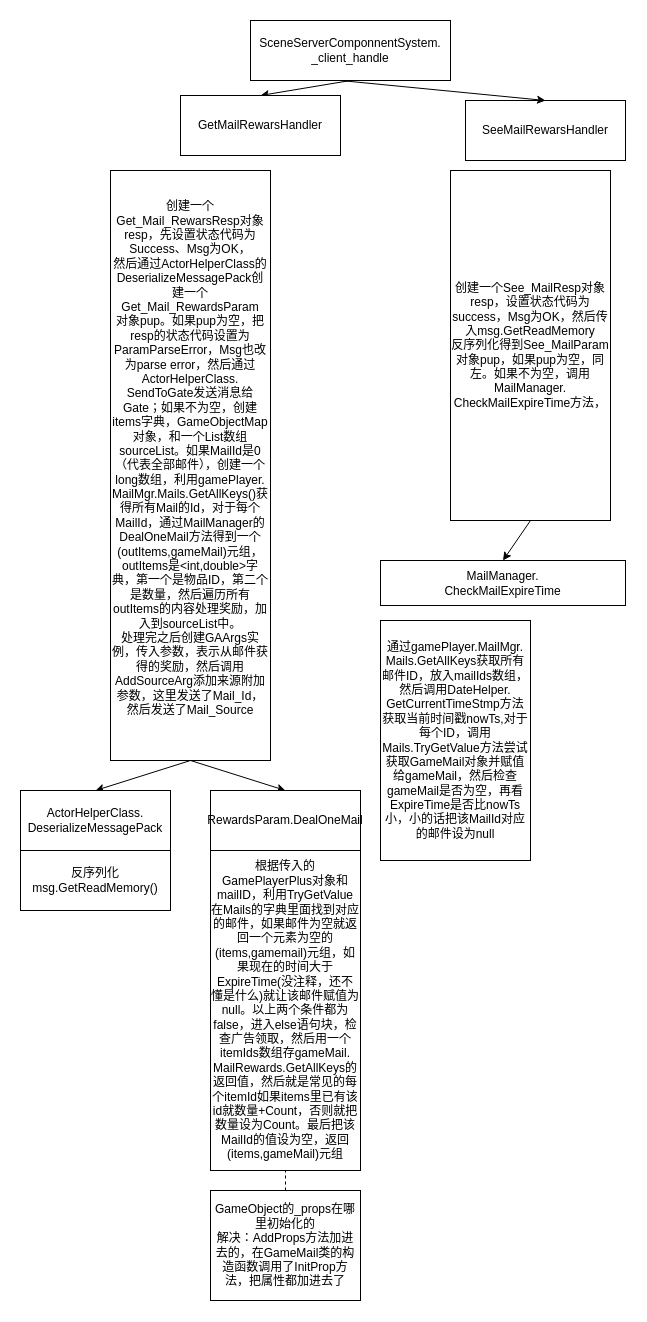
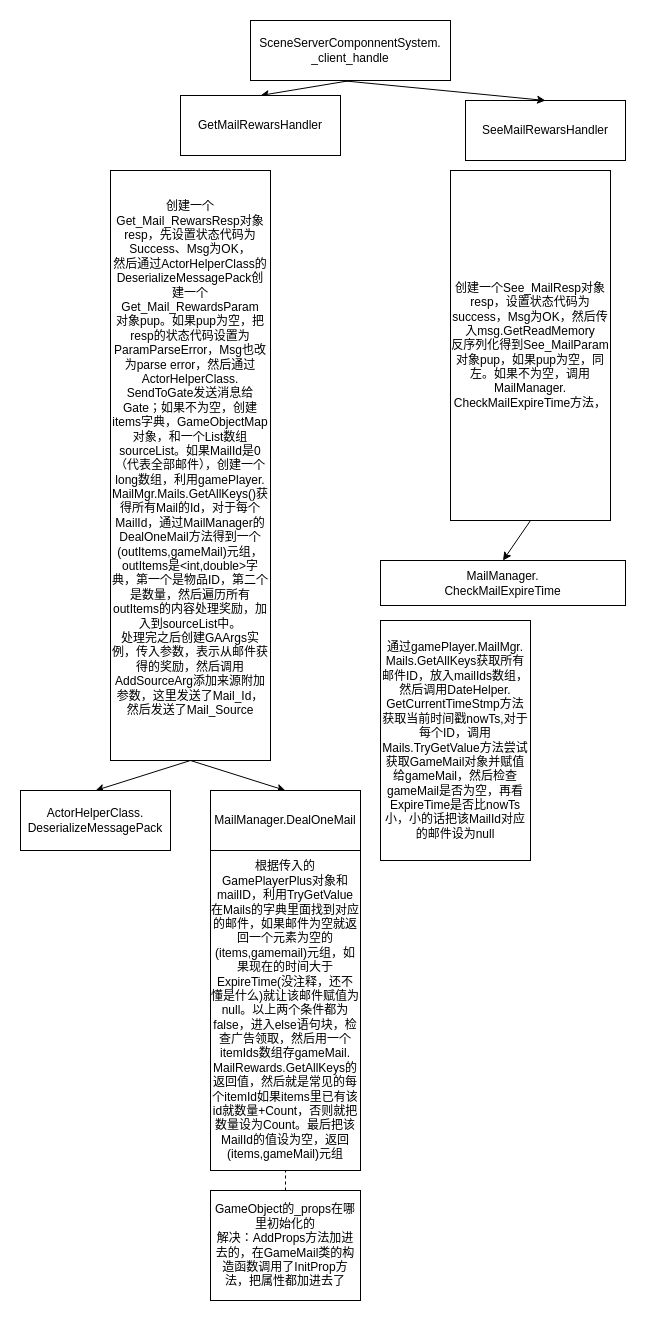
  <mxCell id="0" />
  <mxCell id="1" parent="0" />
  <mxCell id="2" value="SceneServerComponnentSystem.&lt;br&gt;_client_handle" style="rounded=0;whiteSpace=wrap;html=1;" parent="1" vertex="1"><mxGeometry x="250" y="20" width="200" height="60" as="geometry" /></mxCell>
  <mxCell id="3" value="" style="endArrow=classic;html=1;rounded=0;exitX=0.5;exitY=1;exitDx=0;exitDy=0;entryX=0.5;entryY=0;entryDx=0;entryDy=0;" parent="1" source="2" target="4" edge="1"><mxGeometry width="50" height="50" relative="1" as="geometry"><mxPoint x="380" y="170" as="sourcePoint" /><mxPoint x="350" y="110" as="targetPoint" /></mxGeometry></mxCell>
  <mxCell id="4" value="GetMailRewarsHandler" style="rounded=0;whiteSpace=wrap;html=1;" parent="1" vertex="1"><mxGeometry x="180" y="95" width="160" height="60" as="geometry" /></mxCell>
  <mxCell id="5" value="创建一个Get_Mail_RewarsResp对象resp，先设置状态代码为Success、Msg为OK，&lt;br&gt;然后通过ActorHelperClass的DeserializeMessagePack创建一个Get_Mail_RewardsParam&lt;br&gt;对象pup。如果pup为空，把resp的状态代码设置为ParamParseError，Msg也改为parse error，然后通过ActorHelperClass.&lt;br&gt;SendToGate发送消息给Gate；如果不为空，创建items字典，GameObjectMap对象，和一个List数组sourceList。如果MailId是0（代表全部邮件），创建一个long数组，利用gamePlayer.&lt;br&gt;&lt;div style=&quot;&quot;&gt;&lt;span style=&quot;background-color: initial;&quot;&gt;MailMgr.Mails.GetAllKeys()获得所有Mail的Id，对于每个MailId，通过MailManager的DealOneMail方法得到一个(outItems,gameMail)元组，outItems是&amp;lt;int,double&amp;gt;字典，第一个是物品ID，第二个是数量，然后遍历所有outItems的内容处理奖励，加入到sourceList中。&lt;/span&gt;&lt;/div&gt;&lt;div style=&quot;&quot;&gt;&lt;span style=&quot;background-color: initial;&quot;&gt;处理完之后创建GAArgs实例，传入参数，表示从邮件获得的奖励，然后调用AddSourceArg添加来源附加参数，这里发送了Mail_Id，然后发送了Mail_Source&lt;/span&gt;&lt;/div&gt;&lt;div style=&quot;&quot;&gt;&lt;span style=&quot;background-color: initial;&quot;&gt;&lt;br&gt;&lt;/span&gt;&lt;/div&gt;" style="rounded=0;whiteSpace=wrap;html=1;" parent="1" vertex="1"><mxGeometry x="110" y="170" width="160" height="590" as="geometry" /></mxCell>
  <mxCell id="6" value="" style="endArrow=classic;html=1;rounded=0;exitX=0.5;exitY=1;exitDx=0;exitDy=0;entryX=0.5;entryY=0;entryDx=0;entryDy=0;" edge="1" parent="1" source="5" target="7"><mxGeometry width="50" height="50" relative="1" as="geometry"><mxPoint x="320" y="850" as="sourcePoint" /><mxPoint x="140" y="800" as="targetPoint" /></mxGeometry></mxCell>
  <mxCell id="7" value="ActorHelperClass.&lt;br&gt;DeserializeMessagePack" style="rounded=0;whiteSpace=wrap;html=1;" vertex="1" parent="1"><mxGeometry x="20" y="790" width="150" height="60" as="geometry" /></mxCell>
- <mxCell id="8" value="反序列化msg.GetReadMemory()" style="rounded=0;whiteSpace=wrap;html=1;" vertex="1" parent="1"><mxGeometry x="20" y="850" width="150" height="60" as="geometry" /></mxCell>
  <mxCell id="9" value="" style="endArrow=classic;html=1;rounded=0;exitX=0.5;exitY=1;exitDx=0;exitDy=0;entryX=0.5;entryY=0;entryDx=0;entryDy=0;" edge="1" parent="1" source="5" target="10"><mxGeometry width="50" height="50" relative="1" as="geometry"><mxPoint x="320" y="870" as="sourcePoint" /><mxPoint x="270" y="800" as="targetPoint" /></mxGeometry></mxCell>
- <mxCell id="10" value="RewardsParam.DealOneMail" style="rounded=0;whiteSpace=wrap;html=1;" vertex="1" parent="1"><mxGeometry x="210" y="790" width="150" height="60" as="geometry" /></mxCell>
+ <mxCell id="10" value="MailManager.DealOneMail" style="rounded=0;whiteSpace=wrap;html=1;" vertex="1" parent="1"><mxGeometry x="210" y="790" width="150" height="60" as="geometry" /></mxCell>
  <mxCell id="11" value="根据传入的GamePlayerPlus对象和mailID，利用TryGetValue在Mails的字典里面找到对应的邮件，如果邮件为空就返回一个元素为空的(items,gamemail)元组，如果现在的时间大于ExpireTime(没注释，还不懂是什么)就让该邮件赋值为null。以上两个条件都为false，进入else语句块，检查广告领取，然后用一个itemIds数组存gameMail.&lt;br&gt;MailRewards.GetAllKeys的返回值，然后就是常见的每个itemId如果items里已有该id就数量+Count，否则就把数量设为Count。最后把该MailId的值设为空，返回(items,gameMail)元组" style="rounded=0;whiteSpace=wrap;html=1;" vertex="1" parent="1"><mxGeometry x="210" y="850" width="150" height="320" as="geometry" /></mxCell>
  <mxCell id="12" value="" style="endArrow=none;dashed=1;html=1;rounded=0;entryX=0.5;entryY=1;entryDx=0;entryDy=0;exitX=0.5;exitY=0;exitDx=0;exitDy=0;" edge="1" parent="1" source="13" target="11"><mxGeometry width="50" height="50" relative="1" as="geometry"><mxPoint x="290" y="1090" as="sourcePoint" /><mxPoint x="290" y="1070" as="targetPoint" /></mxGeometry></mxCell>
  <mxCell id="13" value="GameObject的_props在哪里初始化的&lt;br&gt;解决：AddProps方法加进去的，在GameMail类的构造函数调用了InitProp方法，把属性都加进去了" style="rounded=0;whiteSpace=wrap;html=1;" vertex="1" parent="1"><mxGeometry x="210" y="1190" width="150" height="110" as="geometry" /></mxCell>
  <mxCell id="14" value="SeeMailRewarsHandler" style="rounded=0;whiteSpace=wrap;html=1;" vertex="1" parent="1"><mxGeometry x="465" y="100" width="160" height="60" as="geometry" /></mxCell>
  <mxCell id="15" value="创建一个See_MailResp对象resp，设置状态代码为success，Msg为OK，然后传入msg.GetReadMemory&lt;br&gt;反序列化得到See_MailParam对象pup，如果pup为空，同左。如果不为空，调用MailManager.&lt;br&gt;CheckMailExpireTime方法，" style="rounded=0;whiteSpace=wrap;html=1;" vertex="1" parent="1"><mxGeometry x="450" y="170" width="160" height="350" as="geometry" /></mxCell>
  <mxCell id="16" value="" style="endArrow=classic;html=1;rounded=0;entryX=0.5;entryY=0;entryDx=0;entryDy=0;" edge="1" parent="1" target="14"><mxGeometry width="50" height="50" relative="1" as="geometry"><mxPoint x="340" y="80" as="sourcePoint" /><mxPoint x="690" y="70" as="targetPoint" /></mxGeometry></mxCell>
  <mxCell id="17" value="" style="endArrow=classic;html=1;rounded=0;exitX=0.5;exitY=1;exitDx=0;exitDy=0;entryX=0.5;entryY=0;entryDx=0;entryDy=0;" edge="1" parent="1" source="15" target="18"><mxGeometry width="50" height="50" relative="1" as="geometry"><mxPoint x="540" y="640" as="sourcePoint" /><mxPoint x="460" y="580" as="targetPoint" /></mxGeometry></mxCell>
  <mxCell id="18" value="MailManager.&lt;br style=&quot;border-color: var(--border-color);&quot;&gt;CheckMailExpireTime" style="rounded=0;whiteSpace=wrap;html=1;" vertex="1" parent="1"><mxGeometry x="380" y="560" width="245" height="45" as="geometry" /></mxCell>
  <mxCell id="19" value="通过gamePlayer.MailMgr.&lt;br style=&quot;border-color: var(--border-color);&quot;&gt;Mails.GetAllKeys获取所有&lt;br&gt;邮件ID，放入mailIds数组，&lt;br&gt;然后调用DateHelper.&lt;br&gt;GetCurrentTimeStmp方法获取当前时间戳nowTs,对于每个ID，调用Mails.TryGetValue方法尝试获取GameMail对象并赋值给gameMail，然后检查gameMail是否为空，再看ExpireTime是否比nowTs小，小的话把该MailId对应的邮件设为null" style="rounded=0;whiteSpace=wrap;html=1;" vertex="1" parent="1"><mxGeometry x="380" y="620" width="150" height="240" as="geometry" /></mxCell>
